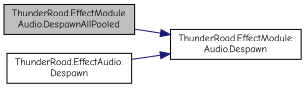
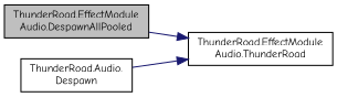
  digraph {
    fontname="Comic Neue"
    rankdir=LR
    node [color=black fillcolor=white fontname="Comic Neue" fontsize=10 shape=record style=filled]
    edge [color=midnightblue fontname="Comic Neue" fontsize=10 labelfontname=Helvetica labelfontsize=10 style=solid]
    n1 [fillcolor=grey75 fontcolor=black height=0.2 label="ThunderRoad.EffectModule\lAudio.DespawnAllPooled" width=0.4]
-   n2 [height=0.2 label="ThunderRoad.EffectModule\lAudio.Despawn" width=0.4]
-   n3 [height=0.2 label="ThunderRoad.EffectAudio.\lDespawn" width=0.4]
+   n2 [height=0.2 label="ThunderRoad.EffectModule\lAudio.ThunderRoad" width=0.4]
+   n3 [height=0.2 label="ThunderRoad.Audio.\lDespawn" width=0.4]
    n1 -> n2
    n3 -> n2
  }
